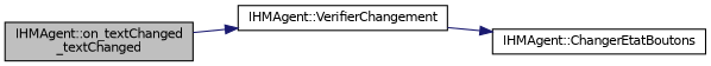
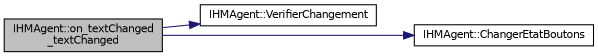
  digraph {
    rankdir=LR
    node [color=black fillcolor=white fontname=Helvetica fontsize=10 shape=record style=filled]
    edge [color=midnightblue fontname=Helvetica fontsize=10 labelfontname=Helvetica labelfontsize=10 style=solid]
    n1 [fillcolor=grey75 fontcolor=black height=0.2 label="IHMAgent::on_textChanged\l_textChanged" width=0.4]
    n2 [height=0.2 label="IHMAgent::VerifierChangement" width=0.4]
    n3 [height=0.2 label="IHMAgent::ChangerEtatBoutons" width=0.4]
    n1 -> n2
-   n2 -> n3
+   n1 -> n3
  }
